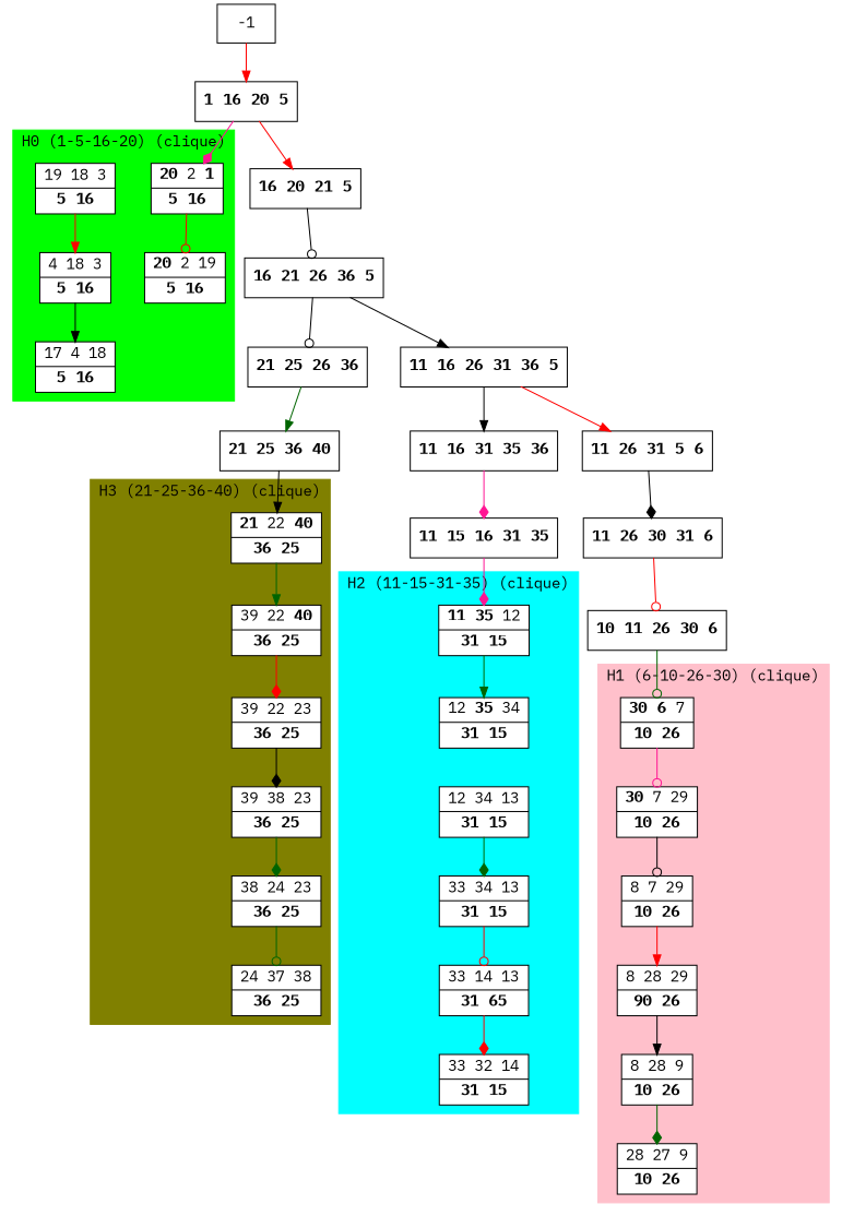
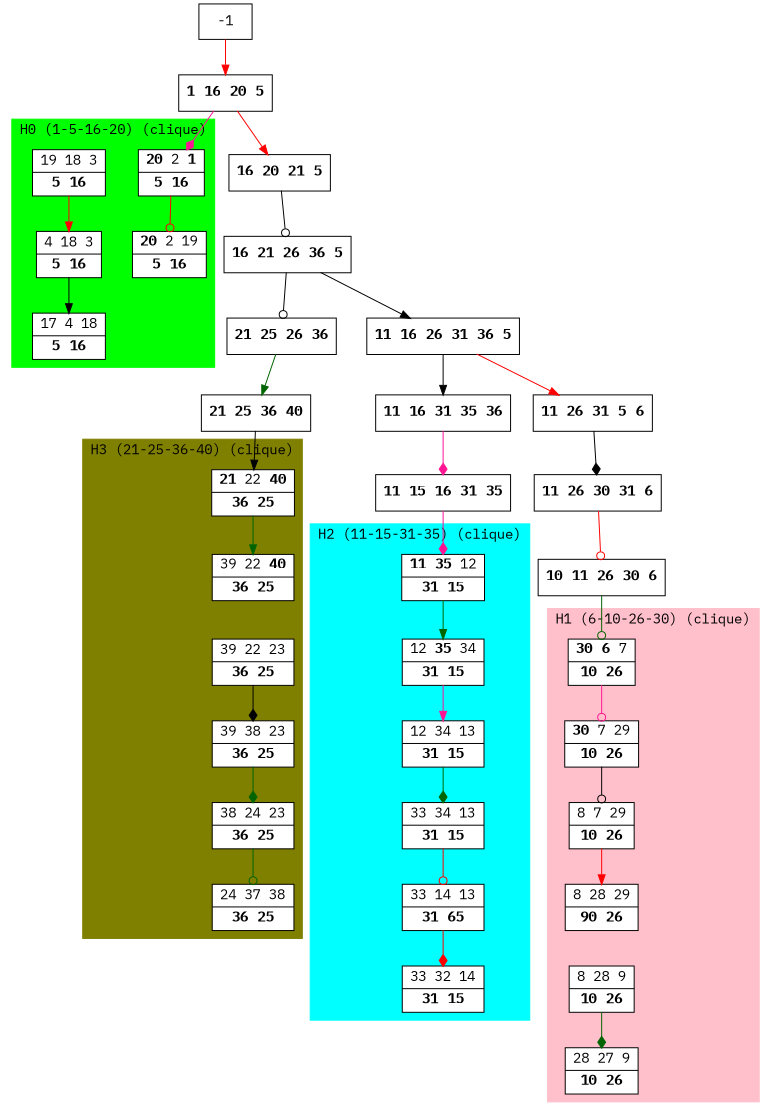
  digraph {
    fontname="IBM Plex Mono"
    node [fillcolor=white fontname="IBM Plex Mono" shape=record style=filled]
    edge [arrowhead=normal color=red fontname="IBM Plex Mono"]
    n1 [label=<{ <b>20</b> 2 <b>1</b>|  <b>5</b> <b>16</b>}>]
    n2 [label=<{ <b>20</b> 2 19|  <b>5</b> <b>16</b>}>]
    n3 [label=<{ 19 18 3|  <b>5</b> <b>16</b>}>]
    n4 [label=<{ 4 18 3|  <b>5</b> <b>16</b>}>]
    n5 [label=<{ 17 4 18|  <b>5</b> <b>16</b>}>]
    n6 [label=<{ <b>30</b> <b>6</b> 7|  <b>10</b> <b>26</b>}>]
    n7 [label=<{ <b>30</b> 7 29|  <b>10</b> <b>26</b>}>]
    n8 [label=<{ 8 7 29|  <b>10</b> <b>26</b>}>]
    n9 [label=<{ 8 28 29|  <b>90</b> <b>26</b>}>]
    n10 [label=<{ 8 28 9|  <b>10</b> <b>26</b>}>]
    n11 [label=<{ 28 27 9|  <b>10</b> <b>26</b>}>]
    n12 [label=<{ <b>11</b> <b>35</b> 12|  <b>31</b> <b>15</b>}>]
    n13 [label=<{ 12 <b>35</b> 34|  <b>31</b> <b>15</b>}>]
    n14 [label=<{ 12 34 13|  <b>31</b> <b>15</b>}>]
    n15 [label=<{ 33 34 13|  <b>31</b> <b>15</b>}>]
    n16 [label=<{ 33 14 13|  <b>31</b> <b>65</b>}>]
    n17 [label=<{ 33 32 14|  <b>31</b> <b>15</b>}>]
    n18 [label=<{ <b>21</b> 22 <b>40</b>|  <b>36</b> <b>25</b>}>]
    n19 [label=<{ 39 22 <b>40</b>|  <b>36</b> <b>25</b>}>]
    n20 [label=<{ 39 22 23|  <b>36</b> <b>25</b>}>]
    n21 [label=<{ 39 38 23|  <b>36</b> <b>25</b>}>]
    n22 [label=<{ 38 24 23|  <b>36</b> <b>25</b>}>]
    n23 [label=<{ 24 37 38|  <b>36</b> <b>25</b>}>]
    n24 [label=<{ <b>1</b> <b>16</b> <b>20</b> <b>5</b>}> fillcolor="" style=""]
    n25 [label=<{ <b>16</b> <b>20</b> <b>21</b> <b>5</b>}> fillcolor="" style=""]
    n26 [label=<{ <b>16</b> <b>21</b> <b>26</b> <b>36</b> <b>5</b>}> fillcolor="" style=""]
    -1 [shape=box fillcolor="" style=""]
    n28 [label=<{ <b>11</b> <b>16</b> <b>26</b> <b>31</b> <b>36</b> <b>5</b>}> fillcolor="" style=""]
    n29 [label=<{ <b>21</b> <b>25</b> <b>26</b> <b>36</b>}> fillcolor="" style=""]
    n30 [label=<{ <b>11</b> <b>26</b> <b>31</b> <b>5</b> <b>6</b>}> fillcolor="" style=""]
    n31 [label=<{ <b>11</b> <b>16</b> <b>31</b> <b>35</b> <b>36</b>}> fillcolor="" style=""]
    n32 [label=<{ <b>21</b> <b>25</b> <b>36</b> <b>40</b>}> fillcolor="" style=""]
    n33 [label=<{ <b>11</b> <b>26</b> <b>30</b> <b>31</b> <b>6</b>}> fillcolor="" style=""]
    n34 [label=<{ <b>11</b> <b>15</b> <b>16</b> <b>31</b> <b>35</b>}> fillcolor="" style=""]
    n35 [label=<{ <b>10</b> <b>11</b> <b>26</b> <b>30</b> <b>6</b>}> fillcolor="" style=""]
    subgraph cluster_1 {
      color=lime
      label="H0 (1-5-16-20) (clique)"
      labeljust=l
      style=filled
      n1
      n2
      n3
      n4
      n5
    }
    subgraph cluster_2 {
      color=pink
      label="H1 (6-10-26-30) (clique)"
      labeljust=l
      style=filled
      n6
      n7
      n8
      n9
      n10
      n11
    }
    subgraph cluster_3 {
      color=cyan
      label="H2 (11-15-31-35) (clique)"
      labeljust=l
      style=filled
      n12
      n13
      n14
      n15
      n16
      n17
    }
    subgraph cluster_4 {
      color=olive
      label="H3 (21-25-36-40) (clique)"
      labeljust=l
      style=filled
      n18
      n19
      n20
      n21
      n22
      n23
    }
    n1 -> n2 [arrowhead=odot]
    n3 -> n4
    n4 -> n5 [color=black]
    n6 -> n7 [arrowhead=odot color=deeppink]
    n7 -> n8 [arrowhead=odot color=black]
    n8 -> n9
-   n9 -> n10 [color=black]
    n10 -> n11 [arrowhead=diamond color=darkgreen]
    n12 -> n13 [color=darkgreen]
+   n13 -> n14 [color=deeppink]
    n14 -> n15 [arrowhead=diamond color=darkgreen]
    n15 -> n16 [arrowhead=odot]
    n16 -> n17 [arrowhead=diamond]
    n18 -> n19 [color=darkgreen]
-   n19 -> n20 [arrowhead=diamond]
    n20 -> n21 [arrowhead=diamond color=black]
    n21 -> n22 [arrowhead=diamond color=darkgreen]
    n22 -> n23 [arrowhead=odot color=darkgreen]
    n24 -> n1 [arrowhead=diamond color=deeppink]
    n24 -> n25
    n25 -> n26 [arrowhead=odot color=black]
    n26 -> n28 [color=black]
    n26 -> n29 [arrowhead=odot color=black]
    -1 -> n24
    n28 -> n30
    n28 -> n31 [color=black]
    n29 -> n32 [color=darkgreen]
    n30 -> n33 [arrowhead=diamond color=black]
    n31 -> n34 [arrowhead=diamond color=deeppink]
    n32 -> n18 [color=black]
    n33 -> n35 [arrowhead=odot]
    n34 -> n12 [arrowhead=diamond color=deeppink]
    n35 -> n6 [arrowhead=odot color=darkgreen]
  }
